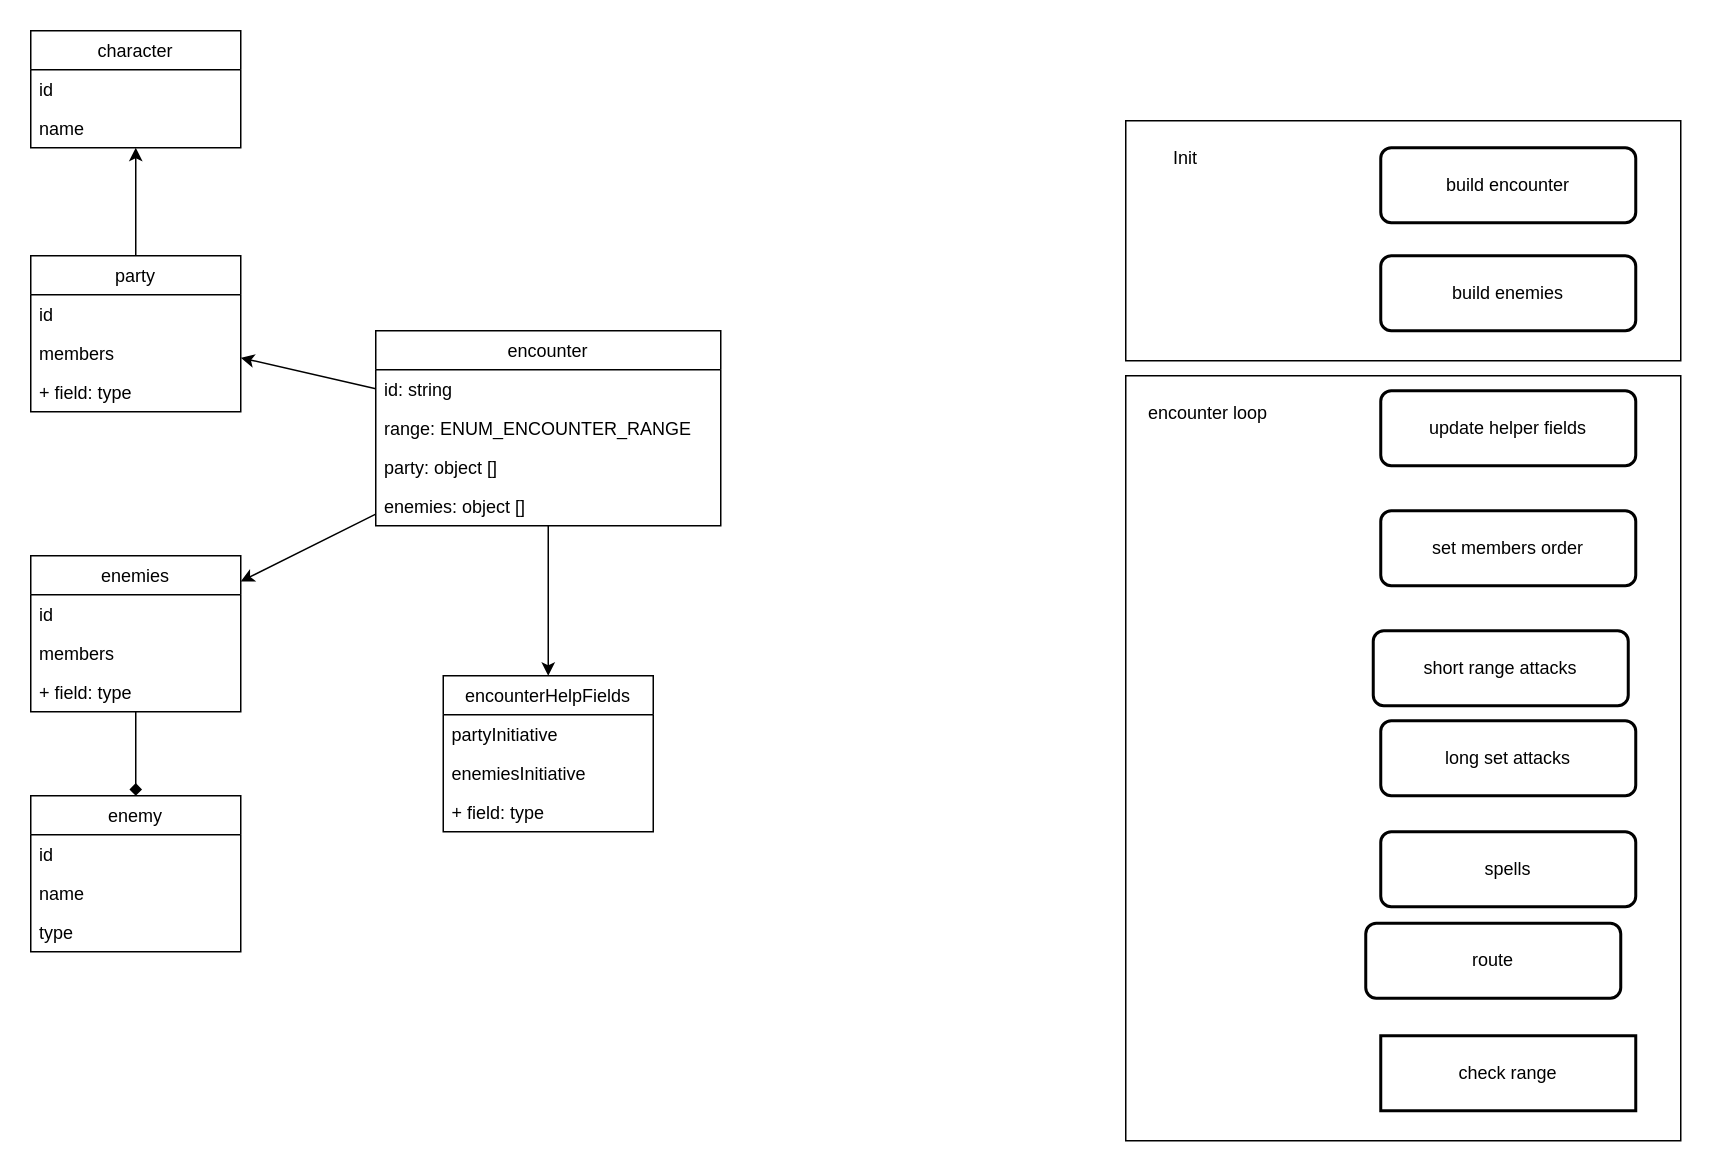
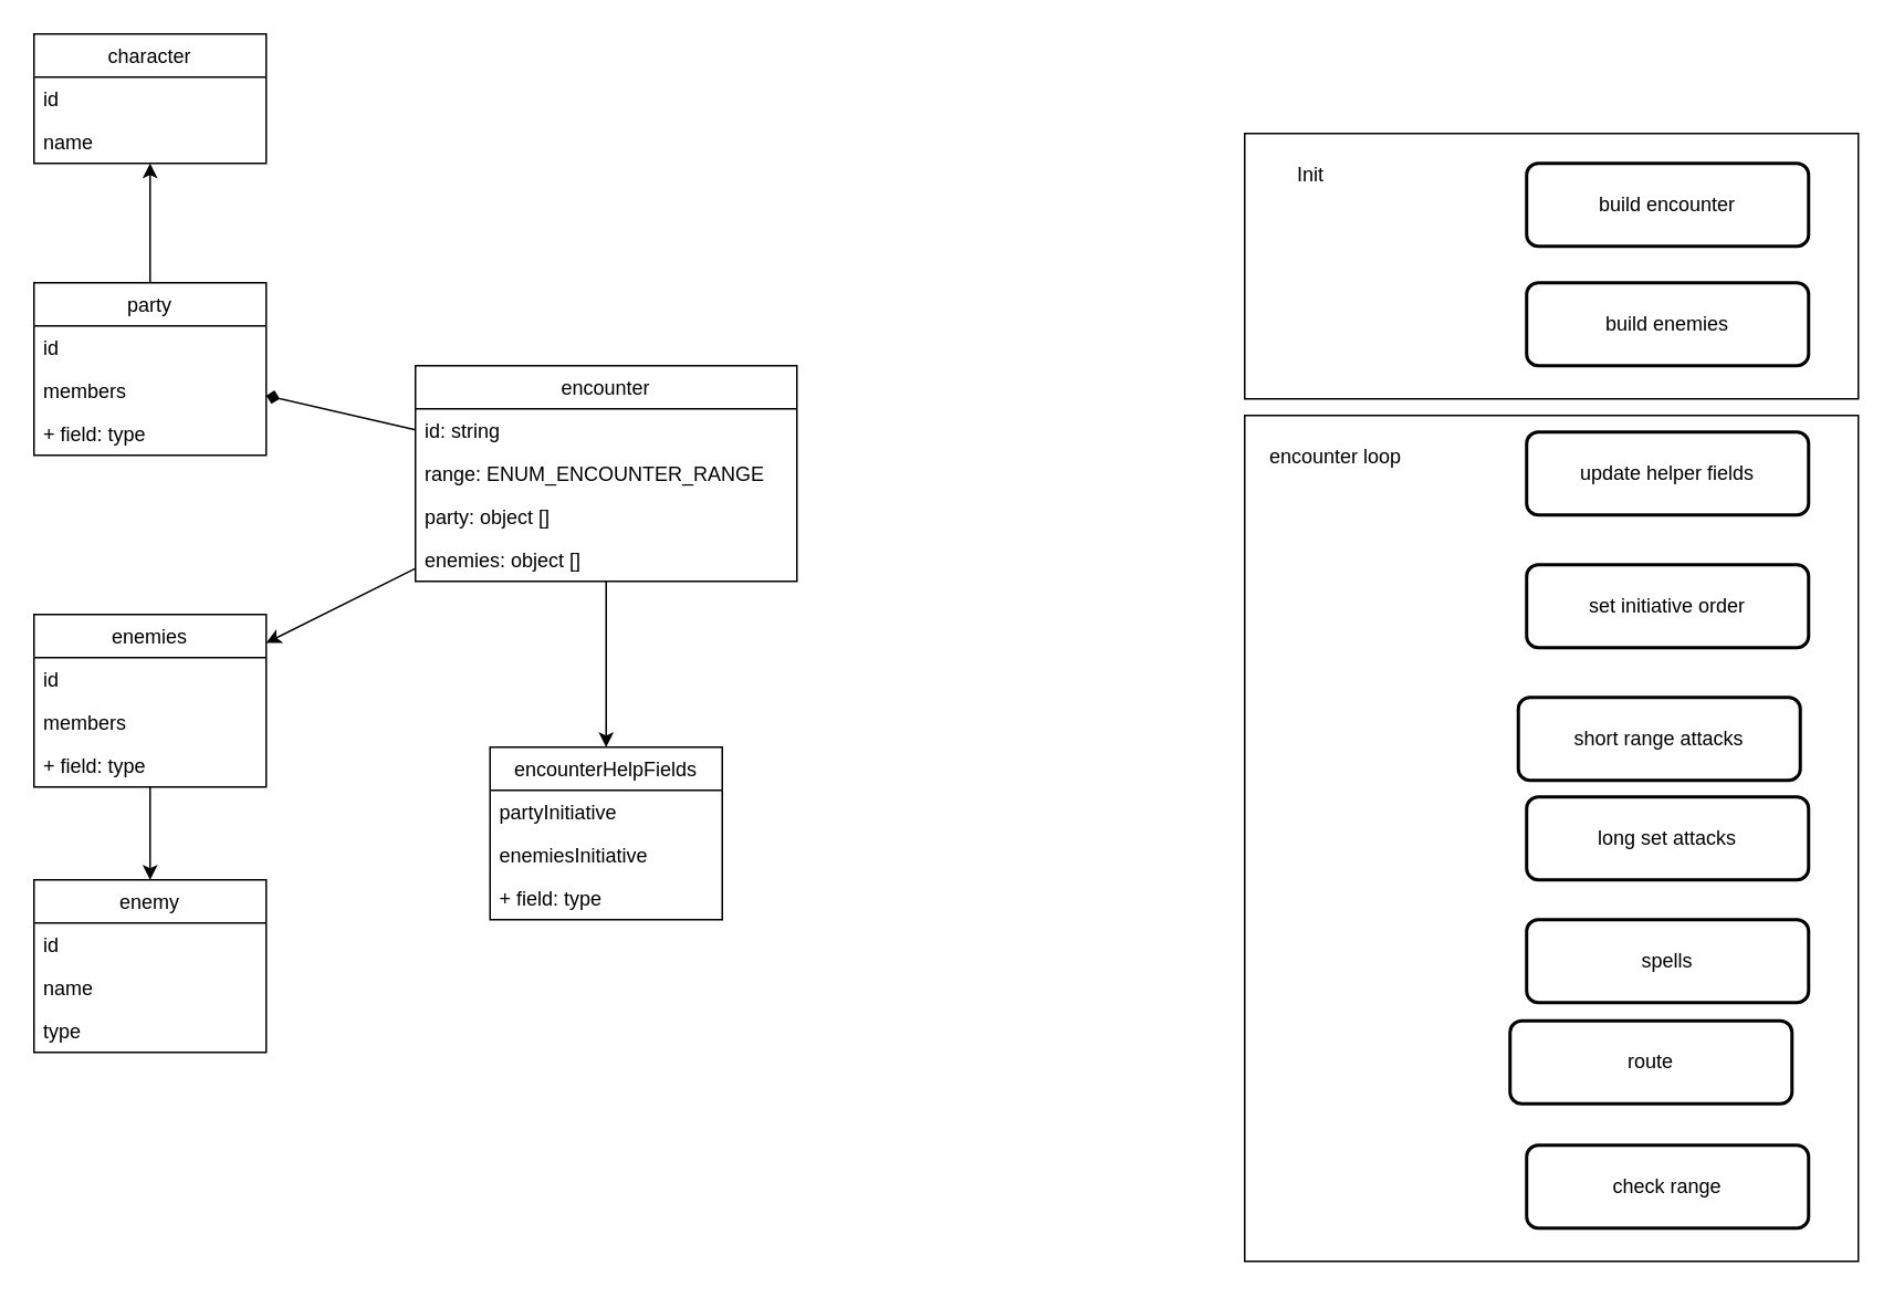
  <mxCell id="0" />
  <mxCell id="1" parent="0" />
  <mxCell id="2" value="" style="rounded=0;whiteSpace=wrap;html=1;fillColor=none;" vertex="1" parent="1"><mxGeometry x="750" y="80" width="370" height="160" as="geometry" /></mxCell>
  <mxCell id="3" value="" style="rounded=0;whiteSpace=wrap;html=1;fillColor=none;" vertex="1" parent="1"><mxGeometry x="750" y="250" width="370" height="510" as="geometry" /></mxCell>
  <mxCell id="4" value="encounter" style="swimlane;fontStyle=0;childLayout=stackLayout;horizontal=1;startSize=26;fillColor=none;horizontalStack=0;resizeParent=1;resizeParentMax=0;resizeLast=0;collapsible=1;marginBottom=0;" vertex="1" parent="1"><mxGeometry x="250" y="220" width="230" height="130" as="geometry" /></mxCell>
  <mxCell id="5" value="id: string" style="text;strokeColor=none;fillColor=none;align=left;verticalAlign=top;spacingLeft=4;spacingRight=4;overflow=hidden;rotatable=0;points=[[0,0.5],[1,0.5]];portConstraint=eastwest;" vertex="1" parent="4"><mxGeometry y="26" width="230" height="26" as="geometry" /></mxCell>
  <mxCell id="6" value="range: ENUM_ENCOUNTER_RANGE" style="text;strokeColor=none;fillColor=none;align=left;verticalAlign=top;spacingLeft=4;spacingRight=4;overflow=hidden;rotatable=0;points=[[0,0.5],[1,0.5]];portConstraint=eastwest;" vertex="1" parent="4"><mxGeometry y="52" width="230" height="26" as="geometry" /></mxCell>
  <mxCell id="7" value="party: object []" style="text;strokeColor=none;fillColor=none;align=left;verticalAlign=top;spacingLeft=4;spacingRight=4;overflow=hidden;rotatable=0;points=[[0,0.5],[1,0.5]];portConstraint=eastwest;" vertex="1" parent="4"><mxGeometry y="78" width="230" height="26" as="geometry" /></mxCell>
  <mxCell id="8" value="enemies: object []" style="text;strokeColor=none;fillColor=none;align=left;verticalAlign=top;spacingLeft=4;spacingRight=4;overflow=hidden;rotatable=0;points=[[0,0.5],[1,0.5]];portConstraint=eastwest;" vertex="1" parent="4"><mxGeometry y="104" width="230" height="26" as="geometry" /></mxCell>
  <mxCell id="9" value="party" style="swimlane;fontStyle=0;childLayout=stackLayout;horizontal=1;startSize=26;fillColor=none;horizontalStack=0;resizeParent=1;resizeParentMax=0;resizeLast=0;collapsible=1;marginBottom=0;" vertex="1" parent="1"><mxGeometry x="20" y="170" width="140" height="104" as="geometry" /></mxCell>
  <mxCell id="10" value="id" style="text;strokeColor=none;fillColor=none;align=left;verticalAlign=top;spacingLeft=4;spacingRight=4;overflow=hidden;rotatable=0;points=[[0,0.5],[1,0.5]];portConstraint=eastwest;" vertex="1" parent="9"><mxGeometry y="26" width="140" height="26" as="geometry" /></mxCell>
  <mxCell id="11" value="members" style="text;strokeColor=none;fillColor=none;align=left;verticalAlign=top;spacingLeft=4;spacingRight=4;overflow=hidden;rotatable=0;points=[[0,0.5],[1,0.5]];portConstraint=eastwest;" vertex="1" parent="9"><mxGeometry y="52" width="140" height="26" as="geometry" /></mxCell>
  <mxCell id="12" value="+ field: type" style="text;strokeColor=none;fillColor=none;align=left;verticalAlign=top;spacingLeft=4;spacingRight=4;overflow=hidden;rotatable=0;points=[[0,0.5],[1,0.5]];portConstraint=eastwest;" vertex="1" parent="9"><mxGeometry y="78" width="140" height="26" as="geometry" /></mxCell>
  <mxCell id="13" value="encounterHelpFields" style="swimlane;fontStyle=0;childLayout=stackLayout;horizontal=1;startSize=26;fillColor=none;horizontalStack=0;resizeParent=1;resizeParentMax=0;resizeLast=0;collapsible=1;marginBottom=0;" vertex="1" parent="1"><mxGeometry x="295" y="450" width="140" height="104" as="geometry" /></mxCell>
  <mxCell id="14" value="partyInitiative" style="text;strokeColor=none;fillColor=none;align=left;verticalAlign=top;spacingLeft=4;spacingRight=4;overflow=hidden;rotatable=0;points=[[0,0.5],[1,0.5]];portConstraint=eastwest;" vertex="1" parent="13"><mxGeometry y="26" width="140" height="26" as="geometry" /></mxCell>
  <mxCell id="15" value="enemiesInitiative" style="text;strokeColor=none;fillColor=none;align=left;verticalAlign=top;spacingLeft=4;spacingRight=4;overflow=hidden;rotatable=0;points=[[0,0.5],[1,0.5]];portConstraint=eastwest;" vertex="1" parent="13"><mxGeometry y="52" width="140" height="26" as="geometry" /></mxCell>
  <mxCell id="16" value="+ field: type" style="text;strokeColor=none;fillColor=none;align=left;verticalAlign=top;spacingLeft=4;spacingRight=4;overflow=hidden;rotatable=0;points=[[0,0.5],[1,0.5]];portConstraint=eastwest;" vertex="1" parent="13"><mxGeometry y="78" width="140" height="26" as="geometry" /></mxCell>
  <mxCell id="17" value="" style="endArrow=classic;html=1;rounded=0;" edge="1" parent="1" source="4" target="13"><mxGeometry width="50" height="50" relative="1" as="geometry"><mxPoint x="-40" y="280" as="sourcePoint" /><mxPoint x="10" y="230" as="targetPoint" /></mxGeometry></mxCell>
  <mxCell id="18" value="enemies" style="swimlane;fontStyle=0;childLayout=stackLayout;horizontal=1;startSize=26;fillColor=none;horizontalStack=0;resizeParent=1;resizeParentMax=0;resizeLast=0;collapsible=1;marginBottom=0;" vertex="1" parent="1"><mxGeometry x="20" y="370" width="140" height="104" as="geometry" /></mxCell>
  <mxCell id="19" value="id" style="text;strokeColor=none;fillColor=none;align=left;verticalAlign=top;spacingLeft=4;spacingRight=4;overflow=hidden;rotatable=0;points=[[0,0.5],[1,0.5]];portConstraint=eastwest;" vertex="1" parent="18"><mxGeometry y="26" width="140" height="26" as="geometry" /></mxCell>
  <mxCell id="20" value="members" style="text;strokeColor=none;fillColor=none;align=left;verticalAlign=top;spacingLeft=4;spacingRight=4;overflow=hidden;rotatable=0;points=[[0,0.5],[1,0.5]];portConstraint=eastwest;" vertex="1" parent="18"><mxGeometry y="52" width="140" height="26" as="geometry" /></mxCell>
  <mxCell id="21" value="+ field: type" style="text;strokeColor=none;fillColor=none;align=left;verticalAlign=top;spacingLeft=4;spacingRight=4;overflow=hidden;rotatable=0;points=[[0,0.5],[1,0.5]];portConstraint=eastwest;" vertex="1" parent="18"><mxGeometry y="78" width="140" height="26" as="geometry" /></mxCell>
- <mxCell id="22" value="" style="endArrow=classic;html=1;rounded=0;" edge="1" parent="1" source="4" target="9"><mxGeometry width="50" height="50" relative="1" as="geometry"><mxPoint x="130" y="630" as="sourcePoint" /><mxPoint x="180" y="580" as="targetPoint" /></mxGeometry></mxCell>
+ <mxCell id="22" value="" style="endArrow=diamond;html=1;rounded=0;" edge="1" parent="1" source="4" target="9"><mxGeometry width="50" height="50" relative="1" as="geometry"><mxPoint x="130" y="630" as="sourcePoint" /><mxPoint x="180" y="580" as="targetPoint" /></mxGeometry></mxCell>
  <mxCell id="23" value="" style="endArrow=classic;html=1;rounded=0;" edge="1" parent="1" source="4" target="18"><mxGeometry width="50" height="50" relative="1" as="geometry"><mxPoint x="30" y="630" as="sourcePoint" /><mxPoint x="80" y="580" as="targetPoint" /></mxGeometry></mxCell>
  <mxCell id="24" value="enemy" style="swimlane;fontStyle=0;childLayout=stackLayout;horizontal=1;startSize=26;fillColor=none;horizontalStack=0;resizeParent=1;resizeParentMax=0;resizeLast=0;collapsible=1;marginBottom=0;" vertex="1" parent="1"><mxGeometry x="20" y="530" width="140" height="104" as="geometry" /></mxCell>
  <mxCell id="25" value="id" style="text;strokeColor=none;fillColor=none;align=left;verticalAlign=top;spacingLeft=4;spacingRight=4;overflow=hidden;rotatable=0;points=[[0,0.5],[1,0.5]];portConstraint=eastwest;" vertex="1" parent="24"><mxGeometry y="26" width="140" height="26" as="geometry" /></mxCell>
  <mxCell id="26" value="name" style="text;strokeColor=none;fillColor=none;align=left;verticalAlign=top;spacingLeft=4;spacingRight=4;overflow=hidden;rotatable=0;points=[[0,0.5],[1,0.5]];portConstraint=eastwest;" vertex="1" parent="24"><mxGeometry y="52" width="140" height="26" as="geometry" /></mxCell>
  <mxCell id="27" value="type" style="text;strokeColor=none;fillColor=none;align=left;verticalAlign=top;spacingLeft=4;spacingRight=4;overflow=hidden;rotatable=0;points=[[0,0.5],[1,0.5]];portConstraint=eastwest;" vertex="1" parent="24"><mxGeometry y="78" width="140" height="26" as="geometry" /></mxCell>
- <mxCell id="28" value="" style="endArrow=diamond;html=1;rounded=0;" edge="1" parent="1" source="18" target="24"><mxGeometry width="50" height="50" relative="1" as="geometry"><mxPoint x="220" y="640" as="sourcePoint" /><mxPoint x="270" y="590" as="targetPoint" /></mxGeometry></mxCell>
+ <mxCell id="28" value="" style="endArrow=classic;html=1;rounded=0;" edge="1" parent="1" source="18" target="24"><mxGeometry width="50" height="50" relative="1" as="geometry"><mxPoint x="220" y="640" as="sourcePoint" /><mxPoint x="270" y="590" as="targetPoint" /></mxGeometry></mxCell>
  <mxCell id="29" value="character" style="swimlane;fontStyle=0;childLayout=stackLayout;horizontal=1;startSize=26;fillColor=none;horizontalStack=0;resizeParent=1;resizeParentMax=0;resizeLast=0;collapsible=1;marginBottom=0;" vertex="1" parent="1"><mxGeometry x="20" y="20" width="140" height="78" as="geometry" /></mxCell>
  <mxCell id="30" value="id" style="text;strokeColor=none;fillColor=none;align=left;verticalAlign=top;spacingLeft=4;spacingRight=4;overflow=hidden;rotatable=0;points=[[0,0.5],[1,0.5]];portConstraint=eastwest;" vertex="1" parent="29"><mxGeometry y="26" width="140" height="26" as="geometry" /></mxCell>
  <mxCell id="31" value="name" style="text;strokeColor=none;fillColor=none;align=left;verticalAlign=top;spacingLeft=4;spacingRight=4;overflow=hidden;rotatable=0;points=[[0,0.5],[1,0.5]];portConstraint=eastwest;" vertex="1" parent="29"><mxGeometry y="52" width="140" height="26" as="geometry" /></mxCell>
  <mxCell id="32" value="" style="endArrow=classic;html=1;rounded=0;" edge="1" parent="1" source="9" target="29"><mxGeometry width="50" height="50" relative="1" as="geometry"><mxPoint x="230" y="190" as="sourcePoint" /><mxPoint x="280" y="140" as="targetPoint" /></mxGeometry></mxCell>
  <mxCell id="33" value="build encounter" style="rounded=1;whiteSpace=wrap;html=1;absoluteArcSize=1;arcSize=14;strokeWidth=2;" vertex="1" parent="1"><mxGeometry x="920" y="98" width="170" height="50" as="geometry" /></mxCell>
  <mxCell id="34" value="build enemies" style="rounded=1;whiteSpace=wrap;html=1;absoluteArcSize=1;arcSize=14;strokeWidth=2;" vertex="1" parent="1"><mxGeometry x="920" y="170" width="170" height="50" as="geometry" /></mxCell>
  <mxCell id="35" value="update helper fields" style="rounded=1;whiteSpace=wrap;html=1;absoluteArcSize=1;arcSize=14;strokeWidth=2;" vertex="1" parent="1"><mxGeometry x="920" y="260" width="170" height="50" as="geometry" /></mxCell>
- <mxCell id="36" value="set members order" style="rounded=1;whiteSpace=wrap;html=1;absoluteArcSize=1;arcSize=14;strokeWidth=2;" vertex="1" parent="1"><mxGeometry x="920" y="340" width="170" height="50" as="geometry" /></mxCell>
+ <mxCell id="36" value="set initiative order" style="rounded=1;whiteSpace=wrap;html=1;absoluteArcSize=1;arcSize=14;strokeWidth=2;" vertex="1" parent="1"><mxGeometry x="920" y="340" width="170" height="50" as="geometry" /></mxCell>
  <mxCell id="37" value="long set attacks" style="rounded=1;whiteSpace=wrap;html=1;absoluteArcSize=1;arcSize=14;strokeWidth=2;" vertex="1" parent="1"><mxGeometry x="920" y="480" width="170" height="50" as="geometry" /></mxCell>
- <mxCell id="38" value="check range" style="whiteSpace=wrap;html=1;absoluteArcSize=1;arcSize=14;strokeWidth=2;rounded=0;" vertex="1" parent="1"><mxGeometry x="920" y="690" width="170" height="50" as="geometry" /></mxCell>
+ <mxCell id="38" value="check range" style="rounded=1;whiteSpace=wrap;html=1;absoluteArcSize=1;arcSize=14;strokeWidth=2;" vertex="1" parent="1"><mxGeometry x="920" y="690" width="170" height="50" as="geometry" /></mxCell>
  <mxCell id="39" value="short range attacks" style="rounded=1;whiteSpace=wrap;html=1;absoluteArcSize=1;arcSize=14;strokeWidth=2;" vertex="1" parent="1"><mxGeometry x="915" y="420" width="170" height="50" as="geometry" /></mxCell>
  <mxCell id="40" value="spells" style="rounded=1;whiteSpace=wrap;html=1;absoluteArcSize=1;arcSize=14;strokeWidth=2;" vertex="1" parent="1"><mxGeometry x="920" y="554" width="170" height="50" as="geometry" /></mxCell>
  <mxCell id="41" value="route" style="rounded=1;whiteSpace=wrap;html=1;absoluteArcSize=1;arcSize=14;strokeWidth=2;" vertex="1" parent="1"><mxGeometry x="910" y="615" width="170" height="50" as="geometry" /></mxCell>
  <mxCell id="42" value="Init" style="text;html=1;strokeColor=none;fillColor=none;align=center;verticalAlign=middle;whiteSpace=wrap;rounded=0;" vertex="1" parent="1"><mxGeometry x="760" y="90" width="60" height="30" as="geometry" /></mxCell>
  <mxCell id="43" value="encounter loop" style="text;html=1;strokeColor=none;fillColor=none;align=center;verticalAlign=middle;whiteSpace=wrap;rounded=0;" vertex="1" parent="1"><mxGeometry x="760" y="260" width="90" height="30" as="geometry" /></mxCell>
